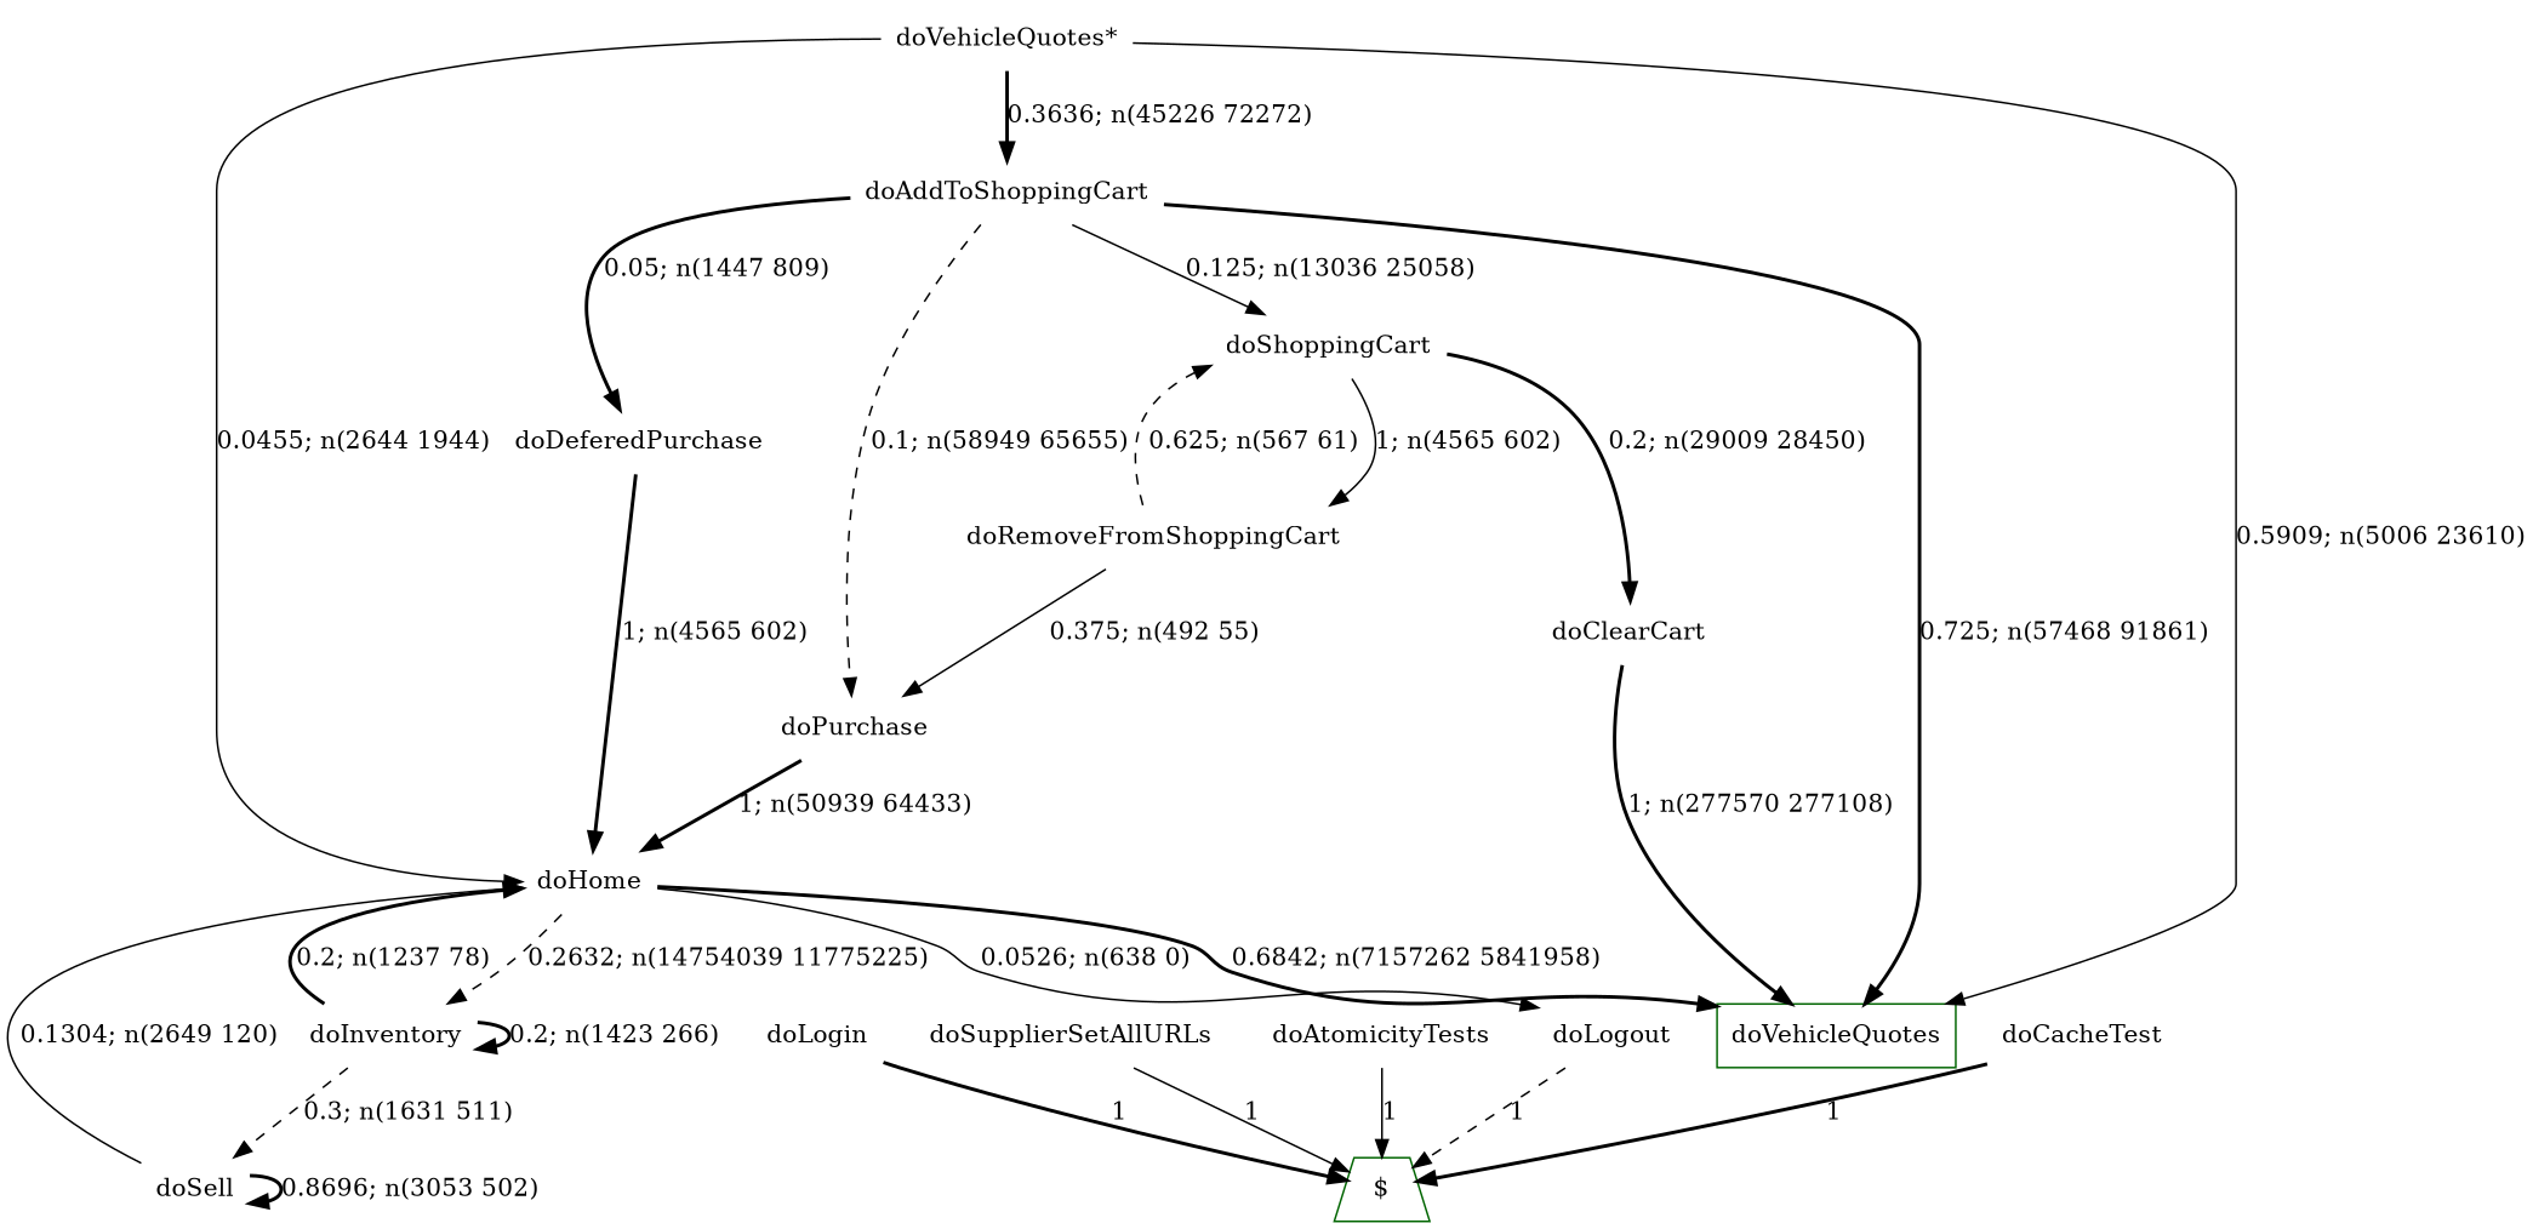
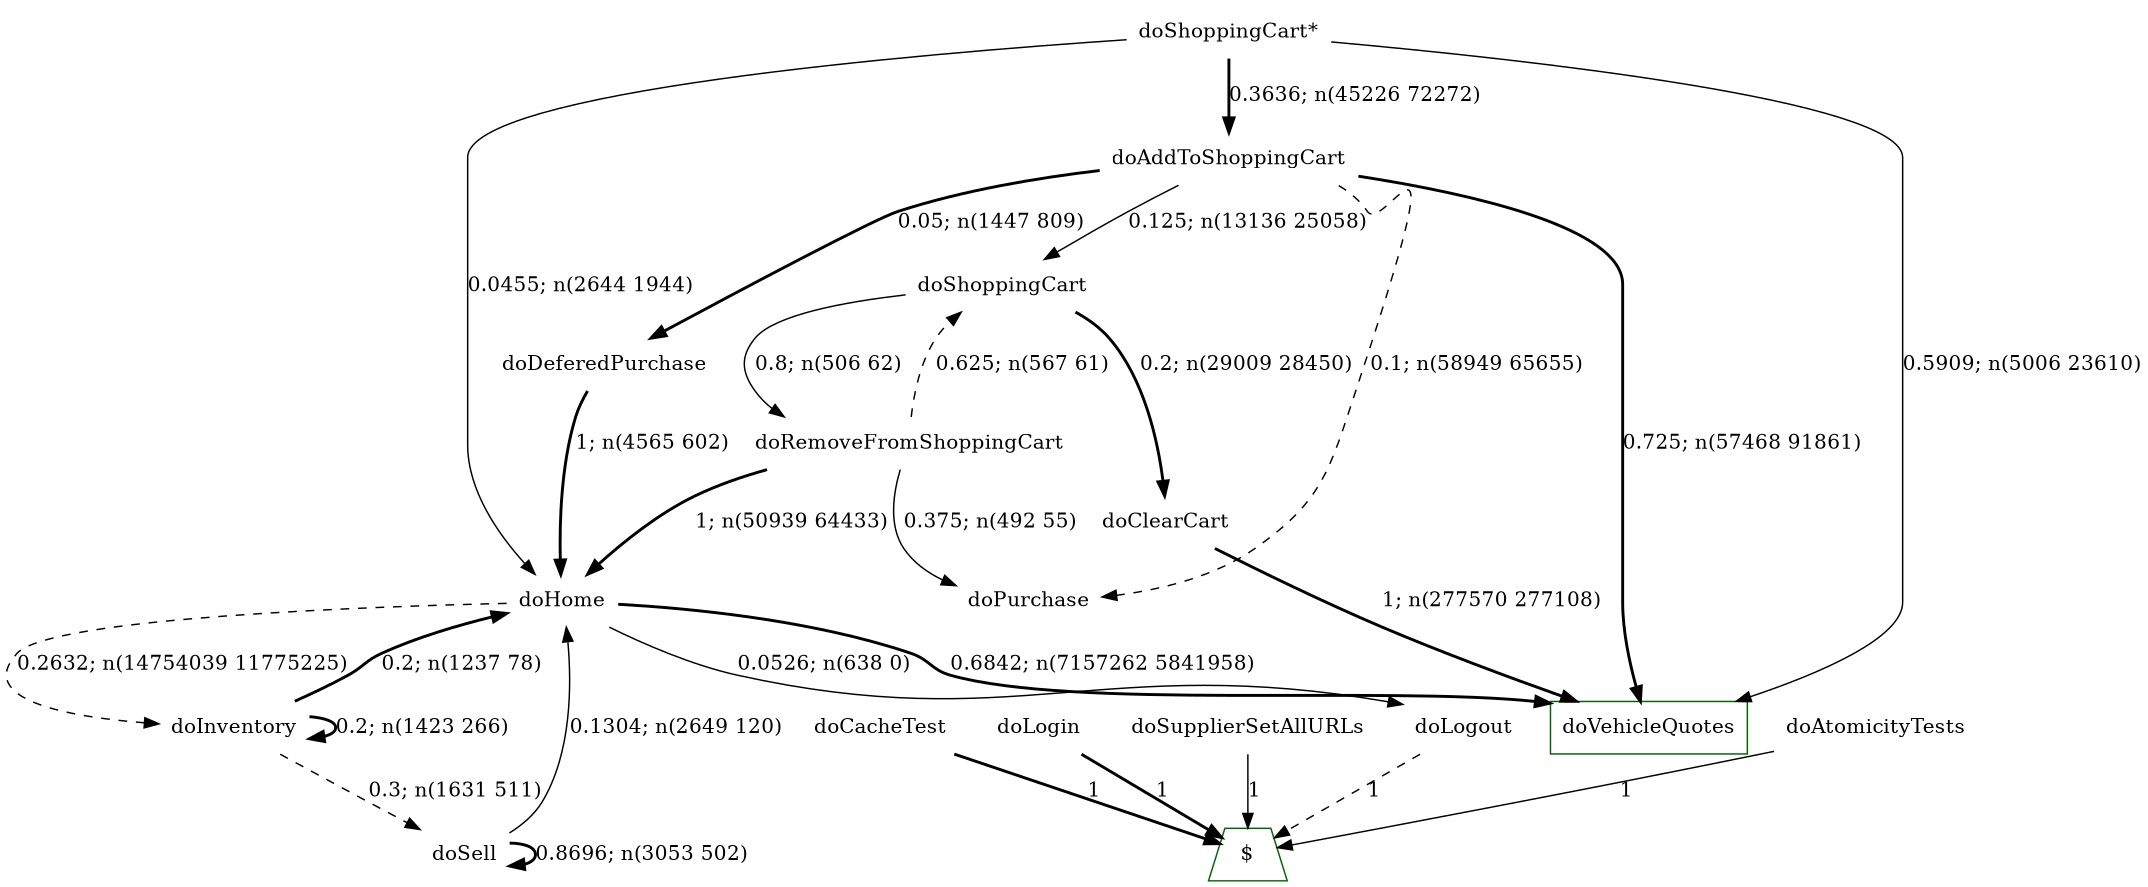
  digraph {
    node [color=darkgreen shape=none]
    edge [style=bold]
-   n1 [label="doVehicleQuotes*"]
+   n1 [label="doShoppingCart*"]
    n2 [color=red label=doAddToShoppingCart]
    n3 [color=red label=doHome]
    doVehicleQuotes [shape=box]
    n5 [color=black label=doDeferedPurchase]
    n6 [label=doShoppingCart]
    n7 [color=brown label=doPurchase]
    n8 [label=doInventory]
    n9 [color=brown label=doLogout]
    n10 [color=red label=doSupplierSetAllURLs]
    "$" [shape=trapezium]
    n12 [label=doAtomicityTests]
    n13 [color=red label=doCacheTest]
    n14 [color=brown label=doLogin]
    n15 [color=brown label=doClearCart]
    n16 [color=red label=doRemoveFromShoppingCart]
    n17 [color=red label=doSell]
    n1 -> n2 [label="0.3636; n(45226 72272)"]
    n1 -> n3 [label="0.0455; n(2644 1944)" style=solid]
    n1 -> doVehicleQuotes [label="0.5909; n(5006 23610)" style=solid]
    n2 -> doVehicleQuotes [label="0.725; n(57468 91861)"]
    n2 -> n5 [label="0.05; n(1447 809)"]
-   n2 -> n6 [label="0.125; n(13036 25058)" style=solid]
+   n2 -> n6 [label="0.125; n(13136 25058)" style=solid]
    n2 -> n7 [label="0.1; n(58949 65655)" style=dashed]
    n3 -> doVehicleQuotes [label="0.6842; n(7157262 5841958)"]
    n3 -> n8 [label="0.2632; n(14754039 11775225)" style=dashed]
    n3 -> n9 [label="0.0526; n(638 0)" style=solid]
    n5 -> n3 [label="1; n(4565 602)"]
    n6 -> n15 [label="0.2; n(29009 28450)"]
-   n6 -> n16 [label="1; n(4565 602)" style=solid]
-   n7 -> n3 [label="1; n(50939 64433)"]
+   n6 -> n16 [label="0.8; n(506 62)" style=solid]
+   n16 -> n3 [label="1; n(50939 64433)"]
    n8 -> n3 [label="0.2; n(1237 78)"]
    n8 -> n8 [label="0.2; n(1423 266)"]
    n8 -> n17 [label="0.3; n(1631 511)" style=dashed]
    n9 -> "$" [label=1 style=dashed]
    n10 -> "$" [label=1 style=solid]
    n12 -> "$" [label=1 style=solid]
    n13 -> "$" [label=1]
    n14 -> "$" [label=1]
    n15 -> doVehicleQuotes [label="1; n(277570 277108)"]
    n16 -> n6 [label="0.625; n(567 61)" style=dashed]
    n16 -> n7 [label="0.375; n(492 55)" style=solid]
    n17 -> n3 [label="0.1304; n(2649 120)" style=solid]
    n17 -> n17 [label="0.8696; n(3053 502)"]
  }
